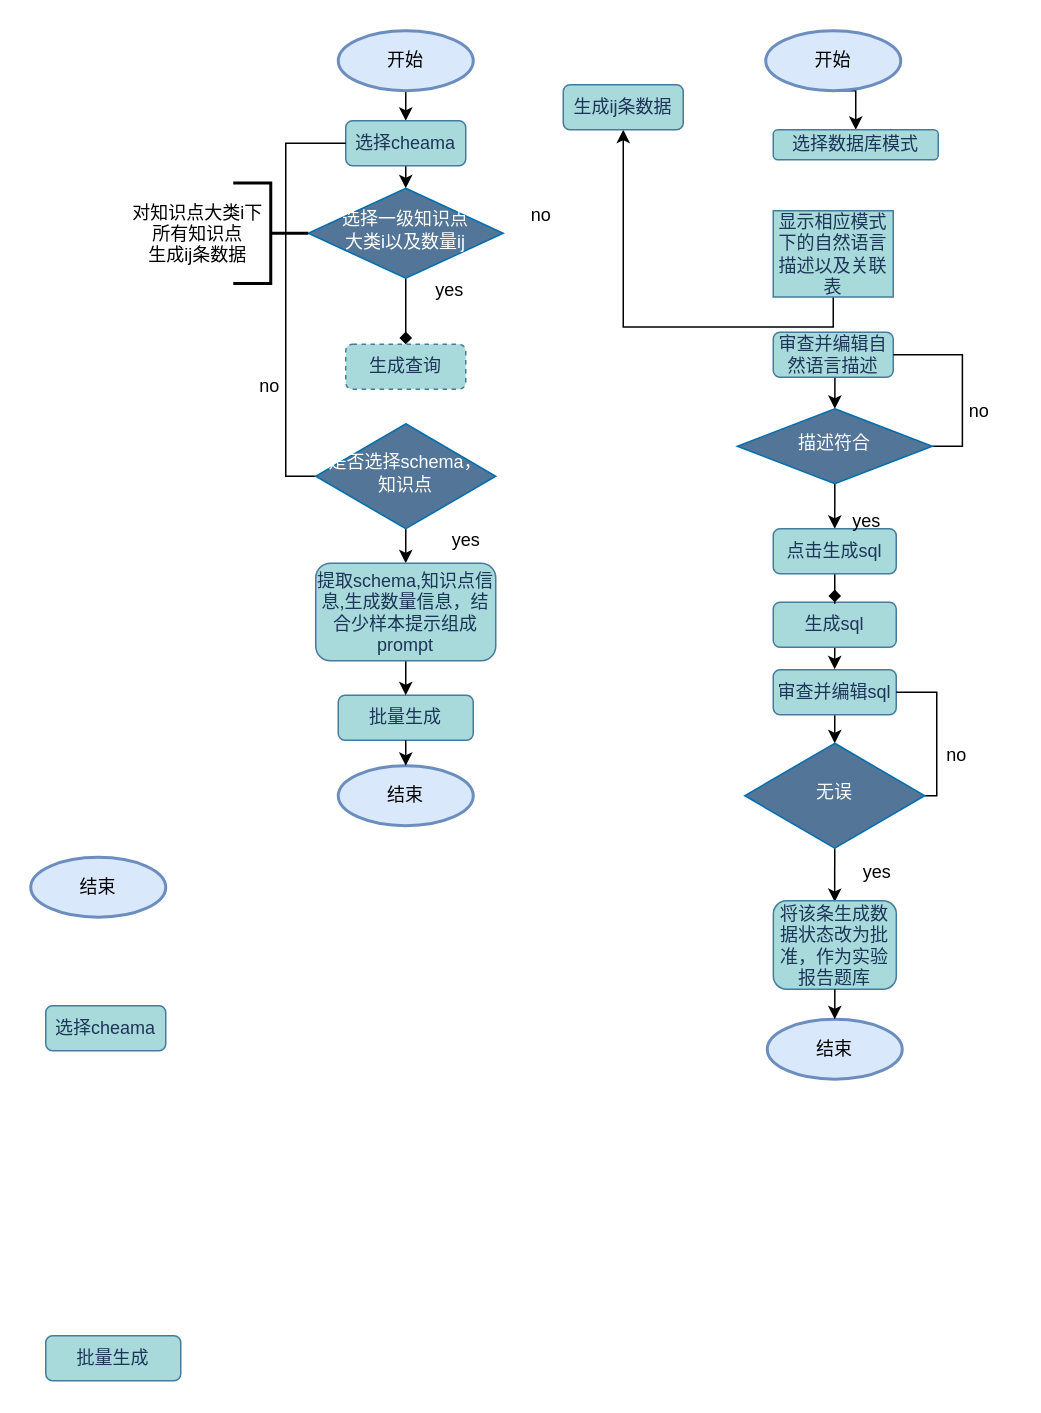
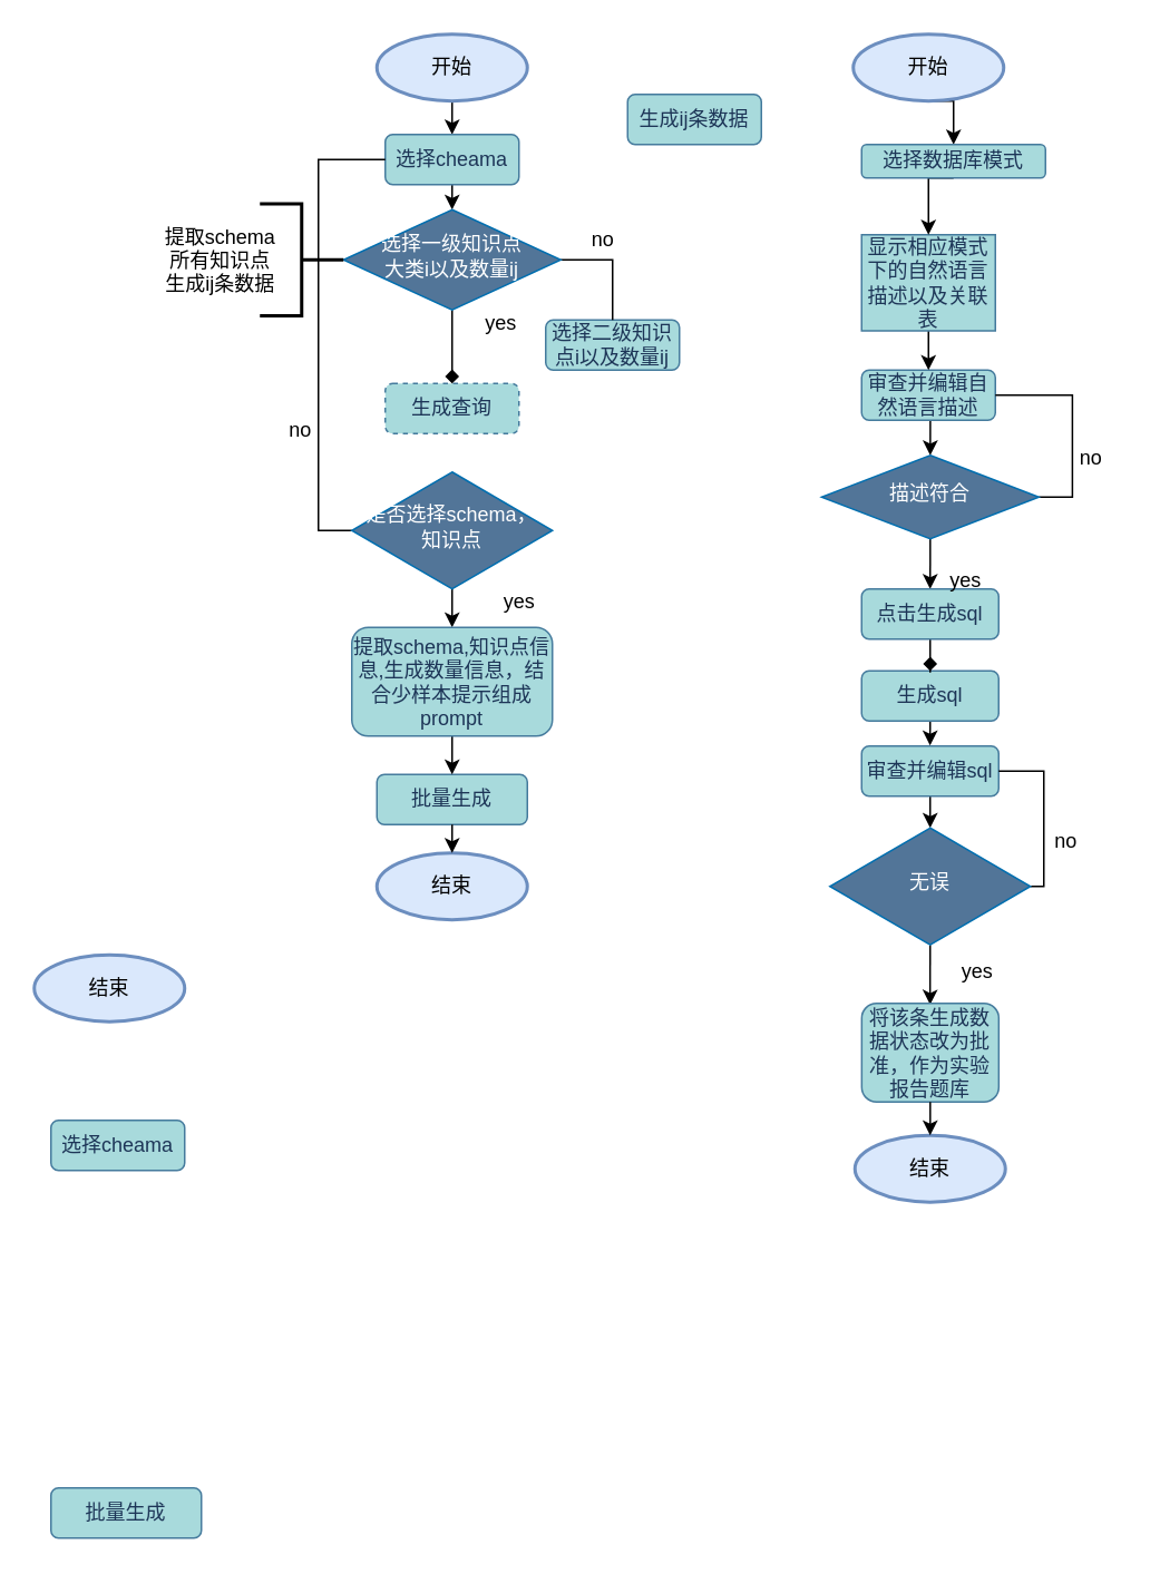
  <mxCell id="0" />
  <mxCell id="1" parent="0" />
  <mxCell id="2" style="edgeStyle=orthogonalEdgeStyle;rounded=0;orthogonalLoop=1;jettySize=auto;html=1;exitX=0.5;exitY=1;exitDx=0;exitDy=0;exitPerimeter=0;entryX=0.5;entryY=0;entryDx=0;entryDy=0;" edge="1" parent="1" source="3" target="5"><mxGeometry relative="1" as="geometry" /></mxCell>
  <mxCell id="3" value="开始" style="strokeWidth=2;html=1;shape=mxgraph.flowchart.start_2;whiteSpace=wrap;labelBackgroundColor=none;fillColor=#dae8fc;strokeColor=#6c8ebf;" vertex="1" parent="1"><mxGeometry x="225" y="20" width="90" height="40" as="geometry" /></mxCell>
  <mxCell id="4" style="edgeStyle=orthogonalEdgeStyle;rounded=0;orthogonalLoop=1;jettySize=auto;html=1;exitX=0.5;exitY=1;exitDx=0;exitDy=0;entryX=0.5;entryY=0;entryDx=0;entryDy=0;" edge="1" parent="1" source="5" target="11"><mxGeometry relative="1" as="geometry" /></mxCell>
  <mxCell id="5" value="选择cheama" style="rounded=1;whiteSpace=wrap;html=1;fontSize=12;glass=0;strokeWidth=1;shadow=0;labelBackgroundColor=none;fillColor=#A8DADC;strokeColor=#457B9D;fontColor=#1D3557;" vertex="1" parent="1"><mxGeometry x="230" y="80" width="80" height="30" as="geometry" /></mxCell>
  <mxCell id="6" value="批量生成" style="rounded=1;whiteSpace=wrap;html=1;fontSize=12;glass=0;strokeWidth=1;shadow=0;labelBackgroundColor=none;fillColor=#A8DADC;strokeColor=#457B9D;fontColor=#1D3557;" vertex="1" parent="1"><mxGeometry x="225" y="463" width="90" height="30" as="geometry" /></mxCell>
  <mxCell id="7" value="生成查询" style="rounded=1;whiteSpace=wrap;html=1;fontSize=12;glass=0;strokeWidth=1;shadow=0;labelBackgroundColor=none;fillColor=#A8DADC;strokeColor=#457B9D;fontColor=#1D3557;dashed=1;" vertex="1" parent="1"><mxGeometry x="230" y="229" width="80" height="30" as="geometry" /></mxCell>
+ <mxCell id="8" value="选择二级知识点i以及数量ij" style="rounded=1;whiteSpace=wrap;html=1;fontSize=12;glass=0;strokeWidth=1;shadow=0;labelBackgroundColor=none;fillColor=#A8DADC;strokeColor=#457B9D;fontColor=#1D3557;" vertex="1" parent="1"><mxGeometry x="326" y="191" width="80" height="30" as="geometry" /></mxCell>
  <mxCell id="9" style="edgeStyle=orthogonalEdgeStyle;rounded=0;orthogonalLoop=1;jettySize=auto;html=1;exitX=0.5;exitY=1;exitDx=0;exitDy=0;endArrow=diamond;" edge="1" parent="1" source="11" target="7"><mxGeometry relative="1" as="geometry"><mxPoint x="270" y="215" as="targetPoint" /></mxGeometry></mxCell>
+ <mxCell id="10" style="edgeStyle=orthogonalEdgeStyle;rounded=0;orthogonalLoop=1;jettySize=auto;html=1;exitX=1;exitY=0.5;exitDx=0;exitDy=0;entryX=0.5;entryY=0;entryDx=0;entryDy=0;endArrow=none;startFill=0;" edge="1" parent="1" source="11" target="8"><mxGeometry relative="1" as="geometry" /></mxCell>
  <mxCell id="11" value="&lt;span&gt;&lt;font style=&quot;color: rgb(255, 255, 255);&quot;&gt;选择一级知识点&lt;/font&gt;&lt;/span&gt;&lt;div&gt;&lt;span&gt;&lt;font style=&quot;color: rgb(255, 255, 255);&quot;&gt;大类i以及数量ij&lt;/font&gt;&lt;/span&gt;&lt;/div&gt;" style="rhombus;whiteSpace=wrap;html=1;shadow=0;fontFamily=Helvetica;fontSize=12;align=center;strokeWidth=1;spacing=6;spacingTop=-4;labelBackgroundColor=none;fillColor=light-dark(#527598, #2566a8);strokeColor=#006EAF;fontColor=#ffffff;verticalAlign=middle;" vertex="1" parent="1"><mxGeometry x="205" y="125" width="130" height="60" as="geometry" /></mxCell>
  <mxCell id="12" value="选择cheama" style="rounded=1;whiteSpace=wrap;html=1;fontSize=12;glass=0;strokeWidth=1;shadow=0;labelBackgroundColor=none;fillColor=#A8DADC;strokeColor=#457B9D;fontColor=#1D3557;" vertex="1" parent="1"><mxGeometry x="30" y="670" width="80" height="30" as="geometry" /></mxCell>
  <mxCell id="13" style="edgeStyle=orthogonalEdgeStyle;rounded=0;orthogonalLoop=1;jettySize=auto;html=1;exitX=0;exitY=0.5;exitDx=0;exitDy=0;entryX=0;entryY=0.5;entryDx=0;entryDy=0;endArrow=none;startFill=0;" edge="1" parent="1" source="15" target="5"><mxGeometry relative="1" as="geometry" /></mxCell>
  <mxCell id="14" style="edgeStyle=orthogonalEdgeStyle;rounded=0;orthogonalLoop=1;jettySize=auto;html=1;exitX=0.5;exitY=1;exitDx=0;exitDy=0;entryX=0.5;entryY=0;entryDx=0;entryDy=0;" edge="1" parent="1" source="15" target="44"><mxGeometry relative="1" as="geometry" /></mxCell>
  <mxCell id="15" value="是否选择schema，&lt;div&gt;知识点&lt;/div&gt;" style="rhombus;whiteSpace=wrap;html=1;shadow=0;fontFamily=Helvetica;fontSize=12;align=center;strokeWidth=1;spacing=6;spacingTop=-4;labelBackgroundColor=none;fillColor=light-dark(#527598, #2566a8);strokeColor=#006EAF;fontColor=#ffffff;verticalAlign=middle;" vertex="1" parent="1"><mxGeometry x="210" y="282" width="120" height="70" as="geometry" /></mxCell>
  <mxCell id="16" value="批量生成" style="rounded=1;whiteSpace=wrap;html=1;fontSize=12;glass=0;strokeWidth=1;shadow=0;labelBackgroundColor=none;fillColor=#A8DADC;strokeColor=#457B9D;fontColor=#1D3557;" vertex="1" parent="1"><mxGeometry x="30" y="890" width="90" height="30" as="geometry" /></mxCell>
  <mxCell id="17" value="结束" style="strokeWidth=2;html=1;shape=mxgraph.flowchart.start_2;whiteSpace=wrap;labelBackgroundColor=none;fillColor=#dae8fc;strokeColor=#6c8ebf;" vertex="1" parent="1"><mxGeometry x="225" y="510" width="90" height="40" as="geometry" /></mxCell>
  <mxCell id="18" value="yes" style="text;html=1;align=center;verticalAlign=middle;resizable=0;points=[];autosize=1;strokeColor=none;fillColor=none;" vertex="1" parent="1"><mxGeometry x="279" y="178" width="40" height="30" as="geometry" /></mxCell>
  <mxCell id="19" value="no" style="text;html=1;align=center;verticalAlign=middle;resizable=0;points=[];autosize=1;strokeColor=none;fillColor=none;" vertex="1" parent="1"><mxGeometry x="340" y="128" width="40" height="30" as="geometry" /></mxCell>
  <mxCell id="20" style="edgeStyle=orthogonalEdgeStyle;rounded=0;orthogonalLoop=1;jettySize=auto;html=1;exitX=0.5;exitY=1;exitDx=0;exitDy=0;entryX=0.5;entryY=0;entryDx=0;entryDy=0;entryPerimeter=0;" edge="1" parent="1" source="6" target="17"><mxGeometry relative="1" as="geometry" /></mxCell>
  <mxCell id="21" value="yes" style="text;html=1;align=center;verticalAlign=middle;resizable=0;points=[];autosize=1;strokeColor=none;fillColor=none;" vertex="1" parent="1"><mxGeometry x="290" y="345" width="40" height="30" as="geometry" /></mxCell>
  <mxCell id="22" style="edgeStyle=orthogonalEdgeStyle;rounded=0;orthogonalLoop=1;jettySize=auto;html=1;exitX=0.5;exitY=1;exitDx=0;exitDy=0;exitPerimeter=0;entryX=0.5;entryY=0;entryDx=0;entryDy=0;" edge="1" parent="1" source="23" target="50"><mxGeometry relative="1" as="geometry" /></mxCell>
  <mxCell id="23" value="开始" style="strokeWidth=2;html=1;shape=mxgraph.flowchart.start_2;whiteSpace=wrap;labelBackgroundColor=none;fillColor=#dae8fc;strokeColor=#6c8ebf;" vertex="1" parent="1"><mxGeometry x="510" y="20" width="90" height="40" as="geometry" /></mxCell>
  <mxCell id="24" style="edgeStyle=orthogonalEdgeStyle;rounded=0;orthogonalLoop=1;jettySize=auto;html=1;exitX=0.5;exitY=1;exitDx=0;exitDy=0;entryX=0.5;entryY=0;entryDx=0;entryDy=0;" edge="1" source="25" target="34" parent="1"><mxGeometry relative="1" as="geometry" /></mxCell>
  <mxCell id="25" value="审查并编辑自然语言描述" style="rounded=1;whiteSpace=wrap;html=1;fontSize=12;glass=0;strokeWidth=1;shadow=0;labelBackgroundColor=none;fillColor=#A8DADC;strokeColor=#457B9D;fontColor=#1D3557;" vertex="1" parent="1"><mxGeometry x="515" y="221" width="80" height="30" as="geometry" /></mxCell>
  <mxCell id="26" style="edgeStyle=orthogonalEdgeStyle;rounded=0;orthogonalLoop=1;jettySize=auto;html=1;exitX=0.5;exitY=1;exitDx=0;exitDy=0;entryX=0.5;entryY=0;entryDx=0;entryDy=0;" edge="1" parent="1" source="27" target="39"><mxGeometry relative="1" as="geometry" /></mxCell>
  <mxCell id="27" value="审查并编辑sql" style="rounded=1;whiteSpace=wrap;html=1;fontSize=12;glass=0;strokeWidth=1;shadow=0;labelBackgroundColor=none;fillColor=#A8DADC;strokeColor=#457B9D;fontColor=#1D3557;" vertex="1" parent="1"><mxGeometry x="515" y="446" width="82" height="30" as="geometry" /></mxCell>
  <mxCell id="28" style="edgeStyle=orthogonalEdgeStyle;rounded=0;orthogonalLoop=1;jettySize=auto;html=1;exitX=0.5;exitY=1;exitDx=0;exitDy=0;" edge="1" parent="1" source="29"><mxGeometry relative="1" as="geometry"><mxPoint x="555.941" y="445.706" as="targetPoint" /></mxGeometry></mxCell>
  <mxCell id="29" value="生成sql" style="rounded=1;whiteSpace=wrap;html=1;fontSize=12;glass=0;strokeWidth=1;shadow=0;labelBackgroundColor=none;fillColor=#A8DADC;strokeColor=#457B9D;fontColor=#1D3557;" vertex="1" parent="1"><mxGeometry x="515" y="401" width="82" height="30" as="geometry" /></mxCell>
- <mxCell id="30" style="edgeStyle=orthogonalEdgeStyle;rounded=0;orthogonalLoop=1;jettySize=auto;html=1;exitX=0.5;exitY=1;exitDx=0;exitDy=0;" edge="1" parent="1" source="31" target="51"><mxGeometry relative="1" as="geometry" /></mxCell>
+ <mxCell id="30" style="edgeStyle=orthogonalEdgeStyle;rounded=0;orthogonalLoop=1;jettySize=auto;html=1;exitX=0.5;exitY=1;exitDx=0;exitDy=0;" edge="1" parent="1" source="31" target="25"><mxGeometry relative="1" as="geometry" /></mxCell>
  <mxCell id="31" value="显示相应模式下的自然语言描述以及关联表" style="whiteSpace=wrap;html=1;fontSize=12;glass=0;strokeWidth=1;shadow=0;labelBackgroundColor=none;fillColor=#A8DADC;strokeColor=#457B9D;fontColor=#1D3557;align=center;verticalAlign=middle;rounded=0;" vertex="1" parent="1"><mxGeometry x="515" y="140" width="80" height="57.5" as="geometry" /></mxCell>
  <mxCell id="32" style="edgeStyle=orthogonalEdgeStyle;rounded=0;orthogonalLoop=1;jettySize=auto;html=1;exitX=0.5;exitY=1;exitDx=0;exitDy=0;entryX=0.5;entryY=0;entryDx=0;entryDy=0;" edge="1" source="34" target="36" parent="1"><mxGeometry relative="1" as="geometry" /></mxCell>
  <mxCell id="33" style="edgeStyle=orthogonalEdgeStyle;rounded=0;orthogonalLoop=1;jettySize=auto;html=1;exitX=1;exitY=0.5;exitDx=0;exitDy=0;entryX=1;entryY=0.5;entryDx=0;entryDy=0;endArrow=none;startFill=0;" edge="1" source="34" target="25" parent="1"><mxGeometry relative="1" as="geometry" /></mxCell>
  <mxCell id="34" value="描述符合" style="rhombus;whiteSpace=wrap;html=1;shadow=0;fontFamily=Helvetica;fontSize=12;align=center;strokeWidth=1;spacing=6;spacingTop=-4;labelBackgroundColor=none;fillColor=light-dark(#527598, #2566a8);strokeColor=#006EAF;fontColor=#ffffff;verticalAlign=middle;" vertex="1" parent="1"><mxGeometry x="491.06" y="272" width="130" height="50" as="geometry" /></mxCell>
  <mxCell id="35" style="edgeStyle=orthogonalEdgeStyle;rounded=0;orthogonalLoop=1;jettySize=auto;html=1;exitX=0.5;exitY=1;exitDx=0;exitDy=0;endArrow=diamond;" edge="1" source="36" target="29" parent="1"><mxGeometry relative="1" as="geometry" /></mxCell>
  <mxCell id="36" value="点击生成sql" style="rounded=1;whiteSpace=wrap;html=1;fontSize=12;glass=0;strokeWidth=1;shadow=0;labelBackgroundColor=none;fillColor=#A8DADC;strokeColor=#457B9D;fontColor=#1D3557;" vertex="1" parent="1"><mxGeometry x="515" y="352" width="82" height="30" as="geometry" /></mxCell>
  <mxCell id="37" style="edgeStyle=orthogonalEdgeStyle;rounded=0;orthogonalLoop=1;jettySize=auto;html=1;exitX=1;exitY=0.5;exitDx=0;exitDy=0;entryX=1;entryY=0.5;entryDx=0;entryDy=0;endArrow=none;startFill=0;" edge="1" parent="1" source="39" target="27"><mxGeometry relative="1" as="geometry"><Array as="points"><mxPoint x="624" y="530" /><mxPoint x="624" y="461" /></Array></mxGeometry></mxCell>
  <mxCell id="38" style="edgeStyle=orthogonalEdgeStyle;rounded=0;orthogonalLoop=1;jettySize=auto;html=1;exitX=0.5;exitY=1;exitDx=0;exitDy=0;" edge="1" parent="1" source="39"><mxGeometry relative="1" as="geometry"><mxPoint x="555.941" y="600.812" as="targetPoint" /></mxGeometry></mxCell>
  <mxCell id="39" value="无误" style="rhombus;whiteSpace=wrap;html=1;shadow=0;fontFamily=Helvetica;fontSize=12;align=center;strokeWidth=1;spacing=6;spacingTop=-4;labelBackgroundColor=none;fillColor=light-dark(#527598, #2566a8);strokeColor=#006EAF;fontColor=#ffffff;verticalAlign=middle;" vertex="1" parent="1"><mxGeometry x="496" y="495" width="120" height="70" as="geometry" /></mxCell>
  <mxCell id="40" value="结束" style="strokeWidth=2;html=1;shape=mxgraph.flowchart.start_2;whiteSpace=wrap;labelBackgroundColor=none;fillColor=#dae8fc;strokeColor=#6c8ebf;" vertex="1" parent="1"><mxGeometry x="511" y="679" width="90" height="40" as="geometry" /></mxCell>
  <mxCell id="41" value="yes" style="text;html=1;align=center;verticalAlign=middle;resizable=0;points=[];autosize=1;strokeColor=none;fillColor=none;" vertex="1" parent="1"><mxGeometry x="557.06" y="332" width="40" height="30" as="geometry" /></mxCell>
  <mxCell id="42" value="no" style="text;html=1;align=center;verticalAlign=middle;resizable=0;points=[];autosize=1;strokeColor=none;fillColor=none;" vertex="1" parent="1"><mxGeometry x="632" y="259" width="40" height="30" as="geometry" /></mxCell>
  <mxCell id="43" style="edgeStyle=orthogonalEdgeStyle;rounded=0;orthogonalLoop=1;jettySize=auto;html=1;exitX=0.5;exitY=1;exitDx=0;exitDy=0;entryX=0.5;entryY=0;entryDx=0;entryDy=0;" edge="1" parent="1" source="44" target="6"><mxGeometry relative="1" as="geometry" /></mxCell>
  <mxCell id="44" value="提取schema,知识点信息,生成数量信息，结合少样本提示组成prompt" style="rounded=1;whiteSpace=wrap;html=1;fontSize=12;glass=0;strokeWidth=1;shadow=0;labelBackgroundColor=none;fillColor=#A8DADC;strokeColor=#457B9D;fontColor=#1D3557;" vertex="1" parent="1"><mxGeometry x="210" y="375" width="120" height="65" as="geometry" /></mxCell>
  <mxCell id="45" value="结束" style="strokeWidth=2;html=1;shape=mxgraph.flowchart.start_2;whiteSpace=wrap;labelBackgroundColor=none;fillColor=#dae8fc;strokeColor=#6c8ebf;" vertex="1" parent="1"><mxGeometry x="20" y="571" width="90" height="40" as="geometry" /></mxCell>
  <mxCell id="46" value="" style="strokeWidth=2;html=1;shape=mxgraph.flowchart.annotation_2;align=left;labelPosition=right;pointerEvents=1;rotation=-180;" vertex="1" parent="1"><mxGeometry x="155" y="121.5" width="50" height="67" as="geometry" /></mxCell>
- <mxCell id="47" value="对知识点大类i下&#10;所有知识点&#10;生成ij条数据" style="text;align=center;verticalAlign=middle;resizable=0;points=[];autosize=1;strokeColor=none;fillColor=none;" vertex="1" parent="1"><mxGeometry x="79" y="127.5" width="105" height="55" as="geometry" /></mxCell>
+ <mxCell id="47" value="提取schema&#10;所有知识点&#10;生成ij条数据" style="text;align=center;verticalAlign=middle;resizable=0;points=[];autosize=1;strokeColor=none;fillColor=none;" vertex="1" parent="1"><mxGeometry x="79" y="127.5" width="105" height="55" as="geometry" /></mxCell>
  <mxCell id="48" value="no" style="text;html=1;align=center;verticalAlign=middle;resizable=0;points=[];autosize=1;strokeColor=none;fillColor=none;" vertex="1" parent="1"><mxGeometry x="163" y="244" width="31" height="26" as="geometry" /></mxCell>
+ <mxCell id="49" style="edgeStyle=orthogonalEdgeStyle;rounded=0;orthogonalLoop=1;jettySize=auto;html=1;exitX=0.5;exitY=1;exitDx=0;exitDy=0;entryX=0.5;entryY=0;entryDx=0;entryDy=0;" edge="1" parent="1" source="50" target="31"><mxGeometry relative="1" as="geometry" /></mxCell>
  <mxCell id="50" value="选择数据库模式" style="rounded=1;whiteSpace=wrap;html=1;fontSize=12;glass=0;strokeWidth=1;shadow=0;labelBackgroundColor=none;fillColor=#A8DADC;strokeColor=#457B9D;fontColor=#1D3557;" vertex="1" parent="1"><mxGeometry x="515" y="86" width="110" height="20" as="geometry" /></mxCell>
  <mxCell id="51" value="生成ij条数据" style="rounded=1;whiteSpace=wrap;html=1;fontSize=12;glass=0;strokeWidth=1;shadow=0;labelBackgroundColor=none;fillColor=#A8DADC;strokeColor=#457B9D;fontColor=#1D3557;" vertex="1" parent="1"><mxGeometry x="375" y="56" width="80" height="30" as="geometry" /></mxCell>
  <mxCell id="52" value="将该条生成数据状态改为批准，作为实验报告题库" style="rounded=1;whiteSpace=wrap;html=1;fontSize=12;glass=0;strokeWidth=1;shadow=0;labelBackgroundColor=none;fillColor=#A8DADC;strokeColor=#457B9D;fontColor=#1D3557;" vertex="1" parent="1"><mxGeometry x="515.06" y="600" width="82" height="59" as="geometry" /></mxCell>
  <mxCell id="53" value="yes" style="text;html=1;align=center;verticalAlign=middle;resizable=0;points=[];autosize=1;strokeColor=none;fillColor=none;" vertex="1" parent="1"><mxGeometry x="565" y="568" width="37" height="26" as="geometry" /></mxCell>
  <mxCell id="54" value="no" style="text;html=1;align=center;verticalAlign=middle;resizable=0;points=[];autosize=1;strokeColor=none;fillColor=none;" vertex="1" parent="1"><mxGeometry x="621.06" y="490" width="31" height="26" as="geometry" /></mxCell>
  <mxCell id="55" style="edgeStyle=orthogonalEdgeStyle;rounded=0;orthogonalLoop=1;jettySize=auto;html=1;exitX=0.5;exitY=1;exitDx=0;exitDy=0;entryX=0.5;entryY=0;entryDx=0;entryDy=0;entryPerimeter=0;" edge="1" parent="1" source="52" target="40"><mxGeometry relative="1" as="geometry" /></mxCell>
